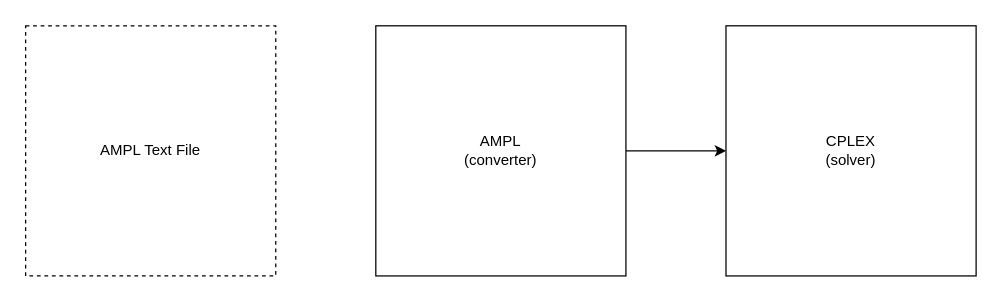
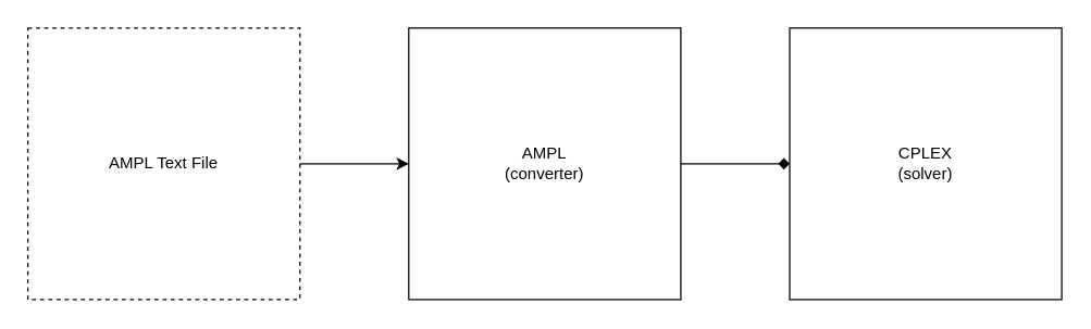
  <mxCell id="0" />
  <mxCell id="1" parent="0" />
+ <mxCell id="2" style="edgeStyle=orthogonalEdgeStyle;rounded=0;orthogonalLoop=1;jettySize=auto;html=1;" edge="1" parent="1" source="3" target="5"><mxGeometry relative="1" as="geometry" /></mxCell>
  <mxCell id="3" value="AMPL Text File" style="whiteSpace=wrap;html=1;aspect=fixed;dashed=1;" vertex="1" parent="1"><mxGeometry x="20" y="20" width="200" height="200" as="geometry" /></mxCell>
- <mxCell id="4" style="edgeStyle=orthogonalEdgeStyle;rounded=0;orthogonalLoop=1;jettySize=auto;html=1;" edge="1" parent="1" source="5" target="6"><mxGeometry relative="1" as="geometry" /></mxCell>
+ <mxCell id="4" style="edgeStyle=orthogonalEdgeStyle;rounded=0;orthogonalLoop=1;jettySize=auto;html=1;endArrow=diamond;" edge="1" parent="1" source="5" target="6"><mxGeometry relative="1" as="geometry" /></mxCell>
  <mxCell id="5" value="AMPL&lt;br&gt;(converter)&lt;br&gt;" style="whiteSpace=wrap;html=1;aspect=fixed;" vertex="1" parent="1"><mxGeometry x="300" y="20" width="200" height="200" as="geometry" /></mxCell>
  <mxCell id="6" value="CPLEX&lt;br&gt;(solver)&lt;br&gt;" style="whiteSpace=wrap;html=1;aspect=fixed;" vertex="1" parent="1"><mxGeometry x="580" y="20" width="200" height="200" as="geometry" /></mxCell>
